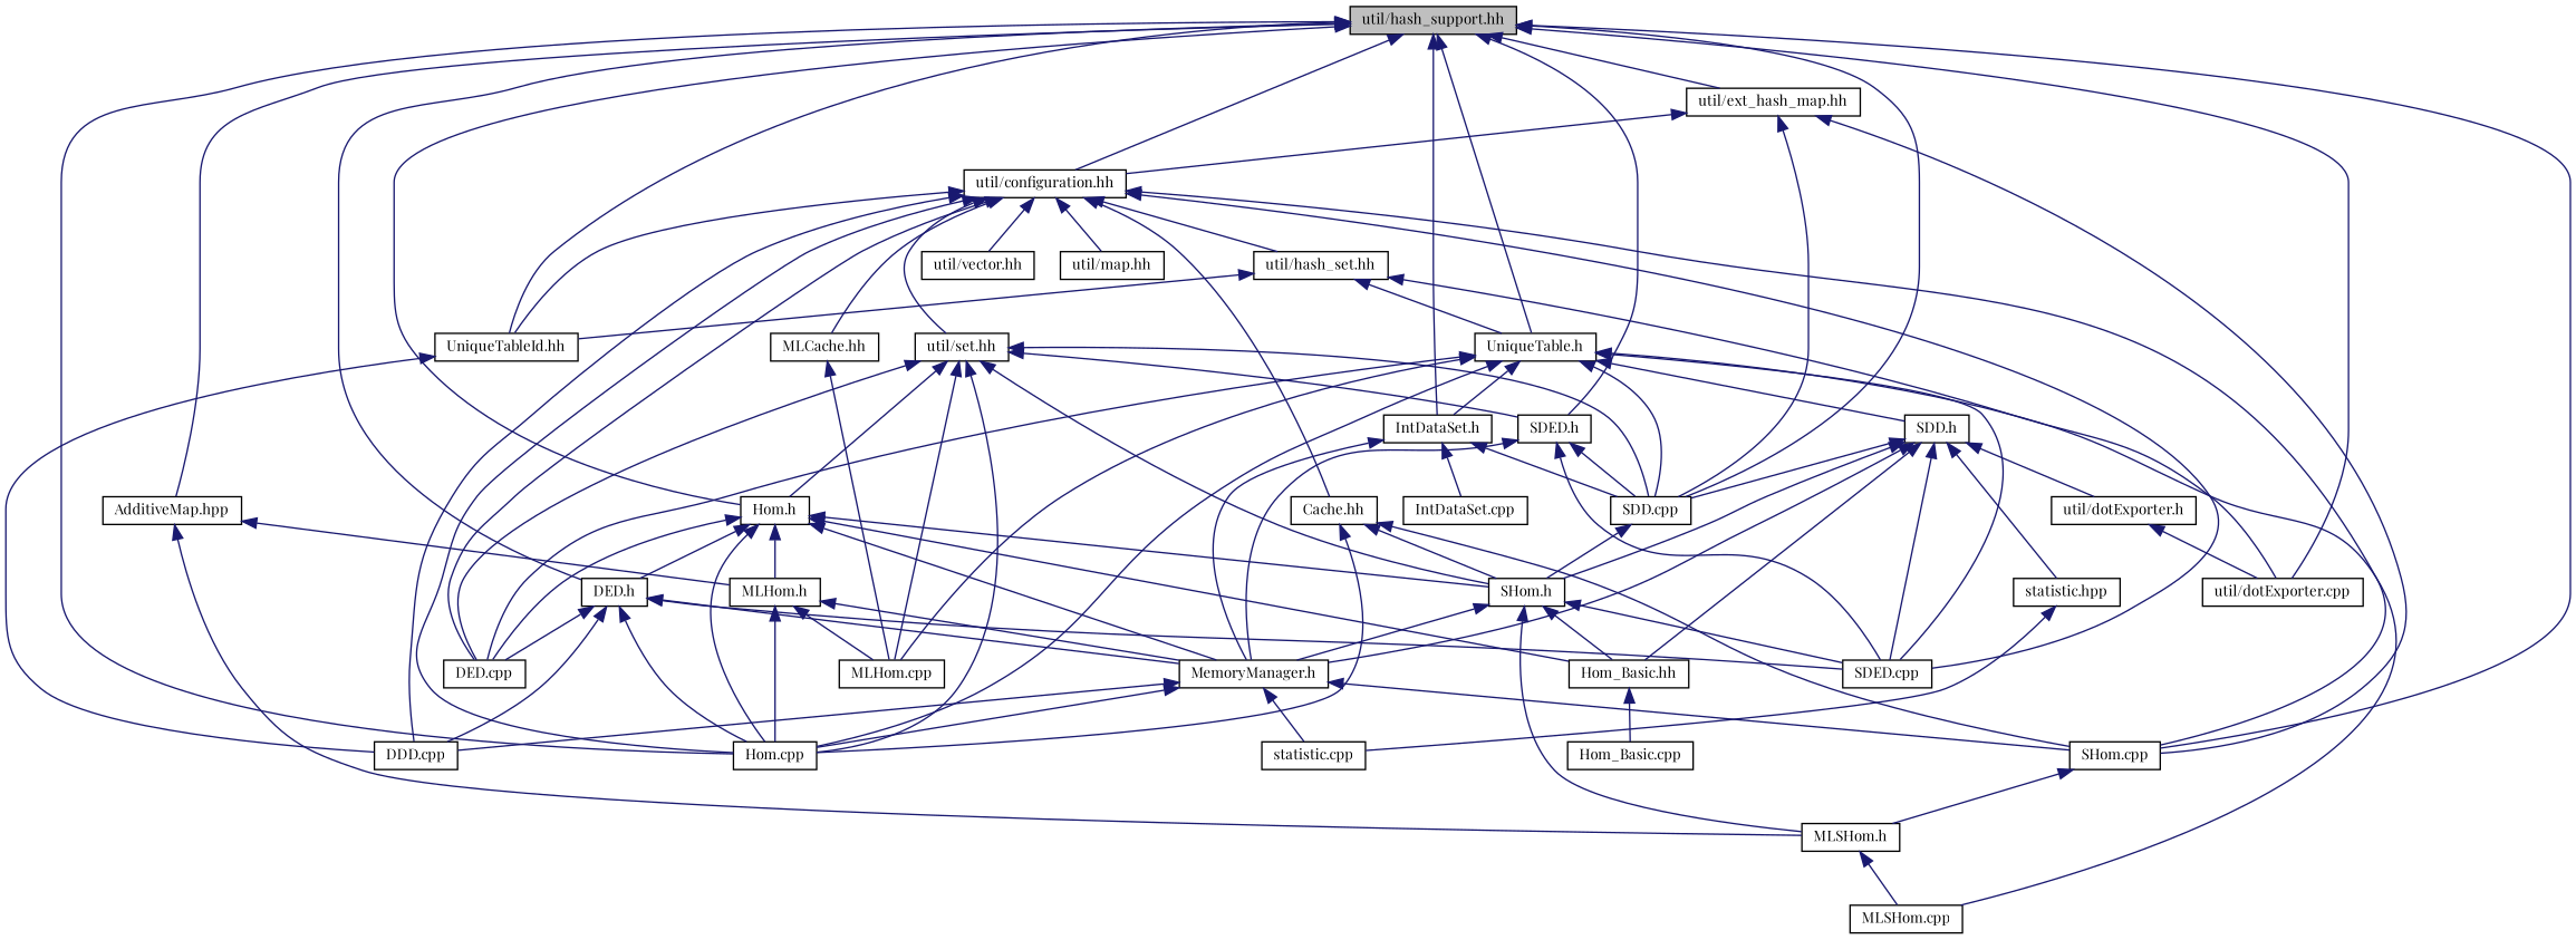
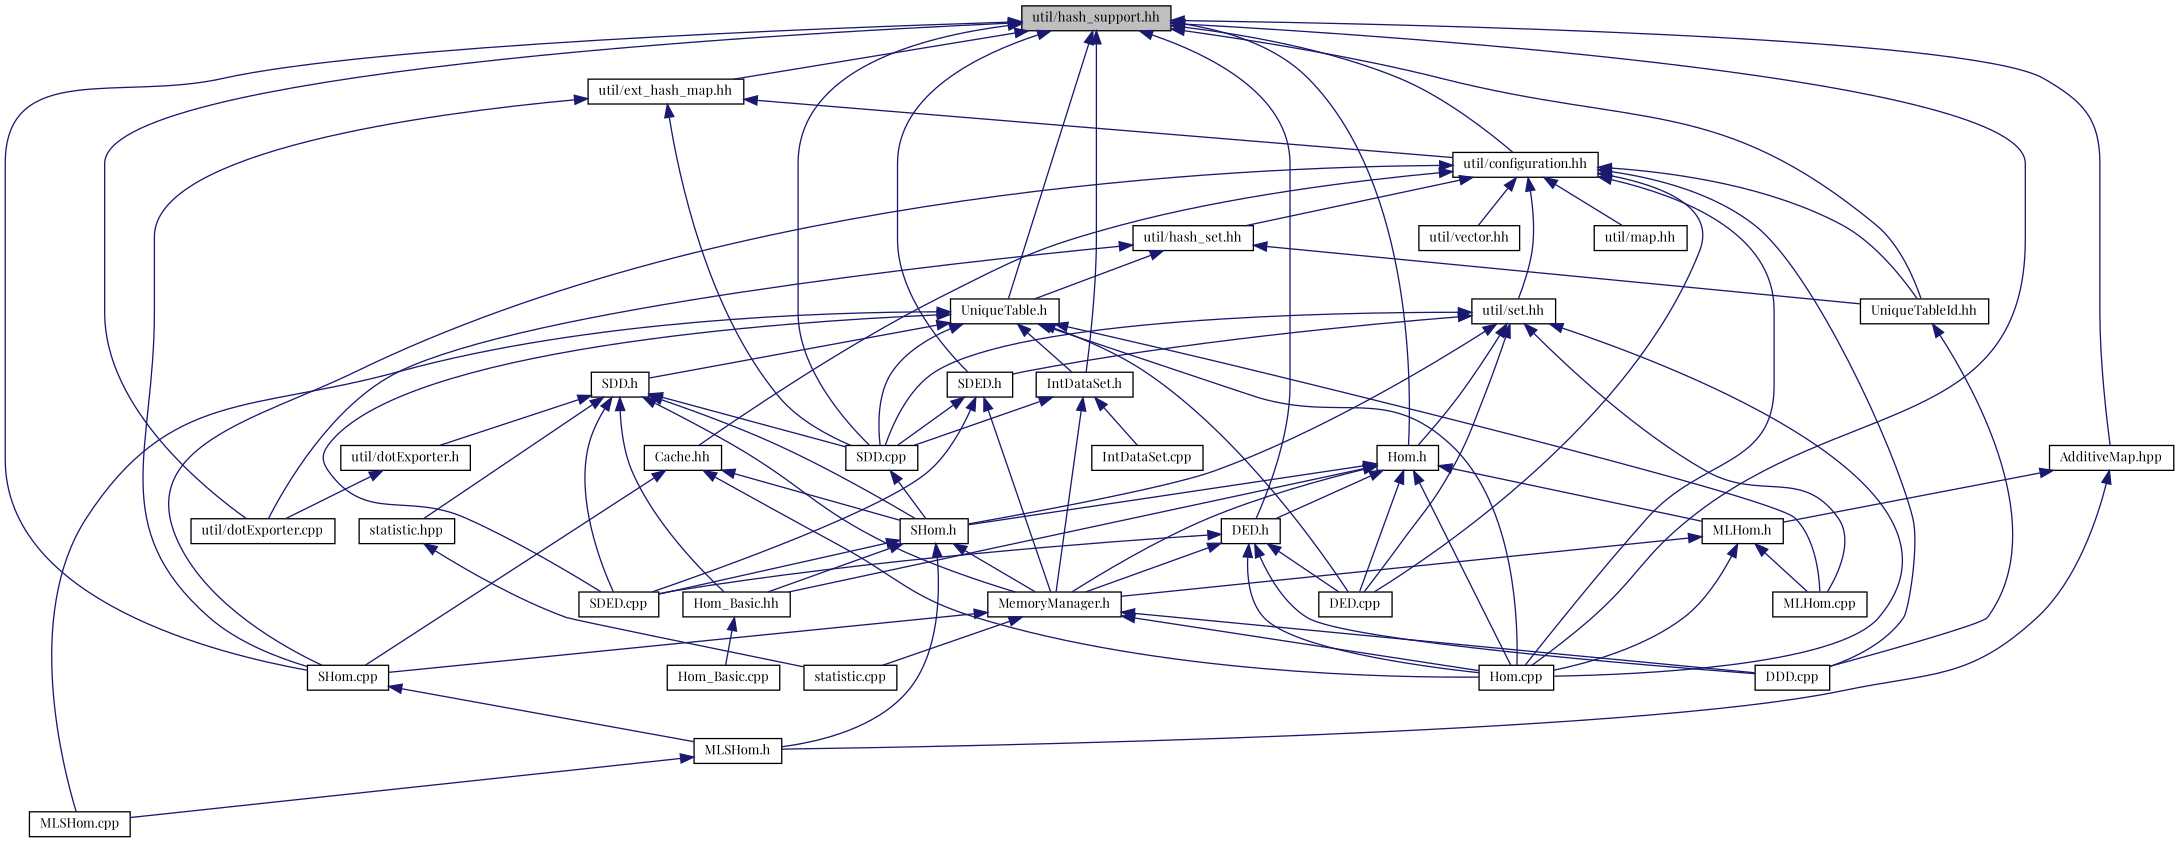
  digraph {
    fontname="Playfair Display"
    node [color=black fillcolor=white fontname="Playfair Display" fontsize=10 shape=record style=filled]
    edge [color=midnightblue dir=back fontname="Playfair Display" fontsize=10 labelfontname=FreeSans labelfontsize=10 style=solid]
    n1 [fillcolor=grey75 fontcolor=black height=0.2 label="util/hash_support.hh" width=0.4]
    n2 [height=0.2 label="AdditiveMap.hpp" width=0.4]
    n3 [height=0.2 label="Hom.cpp" width=0.4]
    n4 [height=0.2 label="SHom.cpp" width=0.4]
    n5 [height=0.2 label="DED.h" width=0.4]
    n6 [height=0.2 label="Hom.h" width=0.4]
    n7 [height=0.2 label="SDD.cpp" width=0.4]
    n8 [height=0.2 label="IntDataSet.h" width=0.4]
    n9 [height=0.2 label="SDED.h" width=0.4]
    n10 [height=0.2 label="UniqueTable.h" width=0.4]
    n11 [height=0.2 label="util/dotExporter.cpp" width=0.4]
    n12 [height=0.2 label="UniqueTableId.hh" width=0.4]
    n13 [height=0.2 label="util/configuration.hh" width=0.4]
    n14 [height=0.2 label="util/ext_hash_map.hh" width=0.4]
    n15 [height=0.2 label="MLHom.h" width=0.4]
    n16 [height=0.2 label="MLSHom.h" width=0.4]
    n17 [height=0.2 label="MemoryManager.h" width=0.4]
    n18 [height=0.2 label="DDD.cpp" width=0.4]
    n19 [height=0.2 label="DED.cpp" width=0.4]
    n20 [height=0.2 label="SDED.cpp" width=0.4]
    n21 [height=0.2 label="Hom_Basic.hh" width=0.4]
    n22 [height=0.2 label="SHom.h" width=0.4]
    n23 [height=0.2 label="IntDataSet.cpp" width=0.4]
    n24 [height=0.2 label="MLHom.cpp" width=0.4]
    n25 [height=0.2 label="MLSHom.cpp" width=0.4]
    n26 [height=0.2 label="SDD.h" width=0.4]
    n27 [height=0.2 label="Cache.hh" width=0.4]
-   n28 [height=0.2 label="MLCache.hh" width=0.4]
    n29 [height=0.2 label="util/hash_set.hh" width=0.4]
    n30 [height=0.2 label="util/map.hh" width=0.4]
    n31 [height=0.2 label="util/set.hh" width=0.4]
    n32 [height=0.2 label="util/vector.hh" width=0.4]
    n33 [height=0.2 label="statistic.cpp" width=0.4]
    n34 [height=0.2 label="Hom_Basic.cpp" width=0.4]
    n35 [height=0.2 label="statistic.hpp" width=0.4]
    n36 [height=0.2 label="util/dotExporter.h" width=0.4]
    n1 -> n2
    n1 -> n3
    n1 -> n4
    n1 -> n5
    n1 -> n6
    n1 -> n7
    n1 -> n8
    n1 -> n9
    n1 -> n10
    n1 -> n11
    n1 -> n12
    n1 -> n13
    n1 -> n14
    n2 -> n15
    n2 -> n16
    n4 -> n16
    n5 -> n3
    n5 -> n17
    n5 -> n18
    n5 -> n19
    n5 -> n20
    n6 -> n3
    n6 -> n5
    n6 -> n15
    n6 -> n17
    n6 -> n19
    n6 -> n21
    n6 -> n22
    n7 -> n22
    n8 -> n7
    n8 -> n17
    n8 -> n23
    n9 -> n7
    n9 -> n17
    n9 -> n20
    n10 -> n3
    n10 -> n7
    n10 -> n8
    n10 -> n19
    n10 -> n20
    n10 -> n24
    n10 -> n25
    n10 -> n26
    n12 -> n18
    n13 -> n3
    n13 -> n4
    n13 -> n12
    n13 -> n18
    n13 -> n19
-   n13 -> n20
    n13 -> n27
-   n13 -> n28
    n13 -> n29
    n13 -> n30
    n13 -> n31
    n13 -> n32
    n14 -> n4
    n14 -> n7
    n14 -> n13
    n15 -> n3
    n15 -> n17
    n15 -> n24
    n16 -> n25
    n17 -> n3
    n17 -> n4
    n17 -> n18
    n17 -> n33
    n21 -> n34
    n22 -> n16
    n22 -> n17
    n22 -> n20
    n22 -> n21
    n26 -> n7
    n26 -> n17
    n26 -> n20
    n26 -> n21
    n26 -> n22
    n26 -> n35
    n26 -> n36
    n27 -> n3
    n27 -> n4
    n27 -> n22
-   n28 -> n24
    n29 -> n10
    n29 -> n11
    n29 -> n12
    n31 -> n3
    n31 -> n6
    n31 -> n7
    n31 -> n9
    n31 -> n19
    n31 -> n22
    n31 -> n24
    n35 -> n33
    n36 -> n11
  }
